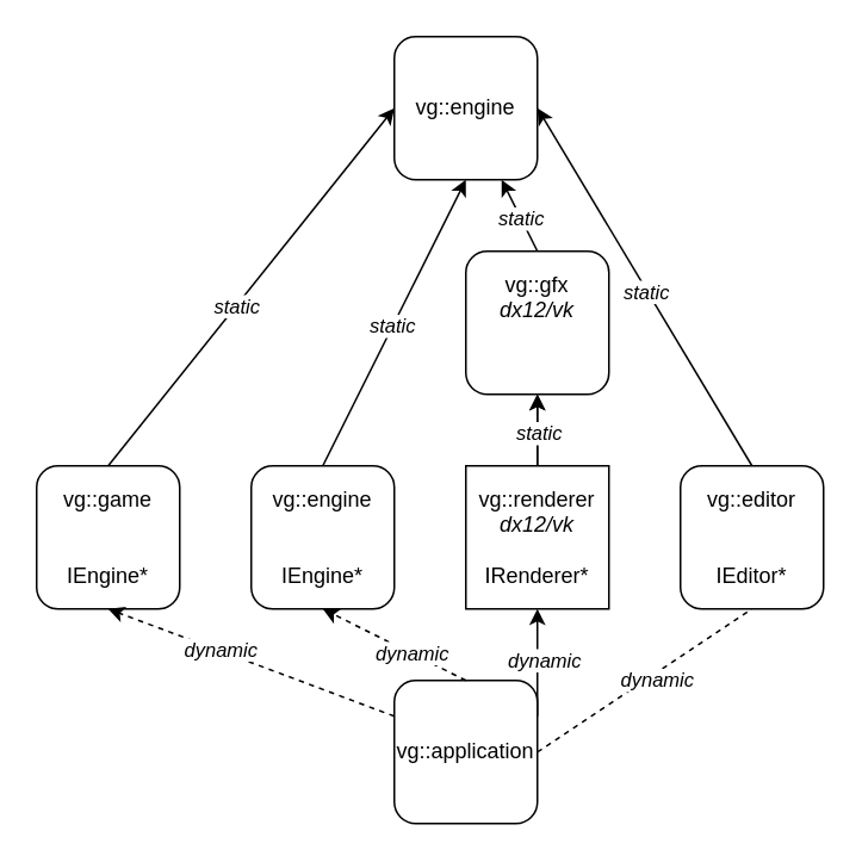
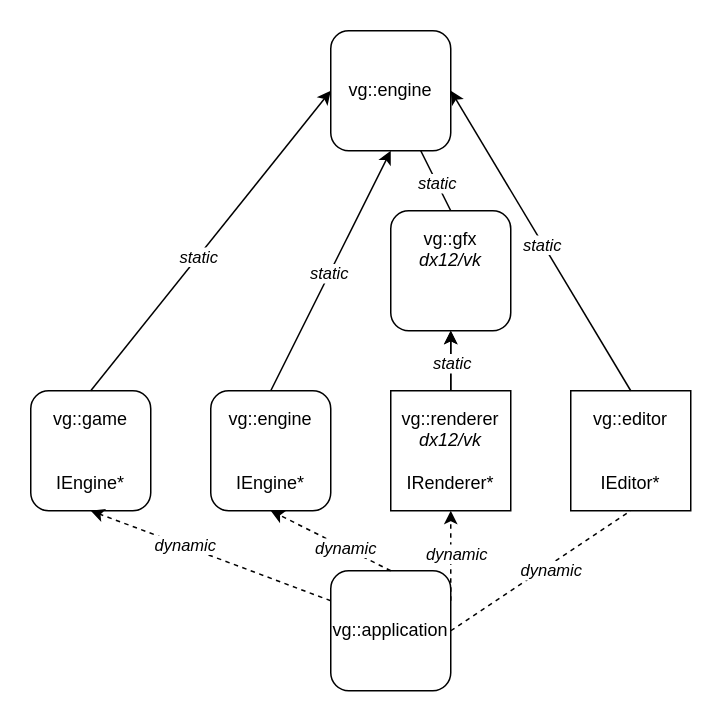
  <mxCell id="0" />
  <mxCell id="1" parent="0" />
  <mxCell id="2" value="vg::engine" style="rounded=1;whiteSpace=wrap;html=1;" vertex="1" parent="1"><mxGeometry x="220" y="20" width="80" height="80" as="geometry" /></mxCell>
  <mxCell id="3" value="vg::engine&lt;br&gt;&lt;br&gt;&lt;br&gt;IEngine*" style="rounded=1;whiteSpace=wrap;html=1;" vertex="1" parent="1"><mxGeometry x="140" y="260" width="80" height="80" as="geometry" /></mxCell>
  <mxCell id="4" value="vg::gfx&lt;br&gt;&lt;i&gt;dx12/vk&lt;br&gt;&lt;br&gt;&lt;br&gt;&lt;/i&gt;" style="rounded=1;whiteSpace=wrap;html=1;" vertex="1" parent="1"><mxGeometry x="260" y="140" width="80" height="80" as="geometry" /></mxCell>
  <mxCell id="5" value="" style="edgeStyle=orthogonalEdgeStyle;rounded=0;orthogonalLoop=1;jettySize=auto;html=1;" edge="1" parent="1" source="6" target="4"><mxGeometry relative="1" as="geometry" /></mxCell>
  <mxCell id="6" value="vg::renderer&lt;br&gt;&lt;i&gt;dx12/vk&lt;/i&gt;&lt;br&gt;&lt;br&gt;IRenderer*" style="whiteSpace=wrap;html=1;rounded=0;" vertex="1" parent="1"><mxGeometry x="260" y="260" width="80" height="80" as="geometry" /></mxCell>
  <mxCell id="7" value="vg::game&lt;br&gt;&lt;br&gt;&lt;br&gt;IEngine*" style="rounded=1;whiteSpace=wrap;html=1;" vertex="1" parent="1"><mxGeometry x="20" y="260" width="80" height="80" as="geometry" /></mxCell>
- <mxCell id="8" value="" style="endArrow=classic;html=1;rounded=0;entryX=0.75;entryY=1;entryDx=0;entryDy=0;exitX=0.5;exitY=0;exitDx=0;exitDy=0;" edge="1" parent="1" source="4" target="2"><mxGeometry width="50" height="50" relative="1" as="geometry"><mxPoint x="330" y="400" as="sourcePoint" /><mxPoint x="380" y="350" as="targetPoint" /></mxGeometry></mxCell>
+ <mxCell id="8" value="" style="endArrow=none;html=1;rounded=0;entryX=0.75;entryY=1;entryDx=0;entryDy=0;exitX=0.5;exitY=0;exitDx=0;exitDy=0;" edge="1" parent="1" source="4" target="2"><mxGeometry width="50" height="50" relative="1" as="geometry"><mxPoint x="330" y="400" as="sourcePoint" /><mxPoint x="380" y="350" as="targetPoint" /></mxGeometry></mxCell>
  <mxCell id="9" value="&lt;i&gt;static&lt;/i&gt;" style="edgeLabel;html=1;align=center;verticalAlign=middle;resizable=0;points=[];" vertex="1" connectable="0" parent="8"><mxGeometry x="-0.075" relative="1" as="geometry"><mxPoint as="offset" /></mxGeometry></mxCell>
  <mxCell id="10" value="" style="endArrow=classic;html=1;rounded=0;entryX=0.5;entryY=1;entryDx=0;entryDy=0;exitX=0.5;exitY=0;exitDx=0;exitDy=0;" edge="1" parent="1" source="3" target="2"><mxGeometry width="50" height="50" relative="1" as="geometry"><mxPoint x="330" y="440" as="sourcePoint" /><mxPoint x="180" y="140" as="targetPoint" /></mxGeometry></mxCell>
  <mxCell id="11" value="&lt;i&gt;static&lt;/i&gt;" style="edgeLabel;html=1;align=center;verticalAlign=middle;resizable=0;points=[];" vertex="1" connectable="0" parent="10"><mxGeometry x="-0.025" y="1" relative="1" as="geometry"><mxPoint as="offset" /></mxGeometry></mxCell>
  <mxCell id="12" value="" style="endArrow=classic;html=1;rounded=0;entryX=0;entryY=0.5;entryDx=0;entryDy=0;exitX=0.5;exitY=0;exitDx=0;exitDy=0;" edge="1" parent="1" source="7" target="2"><mxGeometry width="50" height="50" relative="1" as="geometry"><mxPoint x="330" y="400" as="sourcePoint" /><mxPoint x="380" y="350" as="targetPoint" /></mxGeometry></mxCell>
  <mxCell id="13" value="&lt;i&gt;static&lt;/i&gt;" style="edgeLabel;html=1;align=center;verticalAlign=middle;resizable=0;points=[];" vertex="1" connectable="0" parent="12"><mxGeometry x="-0.109" relative="1" as="geometry"><mxPoint as="offset" /></mxGeometry></mxCell>
  <mxCell id="14" value="" style="endArrow=classic;html=1;rounded=0;entryX=0.5;entryY=1;entryDx=0;entryDy=0;exitX=0.5;exitY=0;exitDx=0;exitDy=0;" edge="1" parent="1" source="6" target="4"><mxGeometry width="50" height="50" relative="1" as="geometry"><mxPoint x="300" y="230" as="sourcePoint" /><mxPoint x="380" y="390" as="targetPoint" /></mxGeometry></mxCell>
  <mxCell id="15" value="&lt;i&gt;static&lt;/i&gt;" style="edgeLabel;html=1;align=center;verticalAlign=middle;resizable=0;points=[];" vertex="1" connectable="0" parent="14"><mxGeometry x="-0.05" relative="1" as="geometry"><mxPoint as="offset" /></mxGeometry></mxCell>
  <mxCell id="16" value="vg::application" style="rounded=1;whiteSpace=wrap;html=1;" vertex="1" parent="1"><mxGeometry x="220" y="380" width="80" height="80" as="geometry" /></mxCell>
  <mxCell id="17" value="" style="endArrow=classic;dashed=1;html=1;rounded=0;entryX=0.5;entryY=1;entryDx=0;entryDy=0;exitX=0;exitY=0.25;exitDx=0;exitDy=0;shadow=0;endFill=1;" edge="1" parent="1" source="16" target="7"><mxGeometry width="50" height="50" relative="1" as="geometry"><mxPoint x="330" y="480" as="sourcePoint" /><mxPoint x="380" y="430" as="targetPoint" /></mxGeometry></mxCell>
  <mxCell id="18" value="&lt;i&gt;dynamic&lt;/i&gt;" style="edgeLabel;html=1;align=center;verticalAlign=middle;resizable=0;points=[];" vertex="1" connectable="0" parent="17"><mxGeometry x="0.212" y="-1" relative="1" as="geometry"><mxPoint as="offset" /></mxGeometry></mxCell>
  <mxCell id="19" value="" style="endArrow=classic;dashed=1;html=1;rounded=0;entryX=0.5;entryY=1;entryDx=0;entryDy=0;exitX=0.5;exitY=0;exitDx=0;exitDy=0;shadow=0;endFill=1;" edge="1" parent="1" source="16" target="3"><mxGeometry width="50" height="50" relative="1" as="geometry"><mxPoint x="150" y="370" as="sourcePoint" /><mxPoint x="70" y="310" as="targetPoint" /></mxGeometry></mxCell>
  <mxCell id="20" value="&lt;i&gt;dynamic&lt;/i&gt;" style="edgeLabel;html=1;align=center;verticalAlign=middle;resizable=0;points=[];" vertex="1" connectable="0" parent="19"><mxGeometry x="-0.25" relative="1" as="geometry"><mxPoint as="offset" /></mxGeometry></mxCell>
- <mxCell id="21" value="" style="endArrow=classic;dashed=0;html=1;rounded=0;entryX=0.5;entryY=1;entryDx=0;entryDy=0;exitX=1;exitY=0.25;exitDx=0;exitDy=0;shadow=0;endFill=1;" edge="1" parent="1" source="16" target="6"><mxGeometry width="50" height="50" relative="1" as="geometry"><mxPoint x="190" y="350" as="sourcePoint" /><mxPoint x="190" y="310" as="targetPoint" /></mxGeometry></mxCell>
+ <mxCell id="21" value="" style="endArrow=classic;dashed=1;html=1;rounded=0;entryX=0.5;entryY=1;entryDx=0;entryDy=0;exitX=1;exitY=0.25;exitDx=0;exitDy=0;shadow=0;endFill=1;" edge="1" parent="1" source="16" target="6"><mxGeometry width="50" height="50" relative="1" as="geometry"><mxPoint x="190" y="350" as="sourcePoint" /><mxPoint x="190" y="310" as="targetPoint" /></mxGeometry></mxCell>
  <mxCell id="22" value="&lt;i&gt;dynamic&lt;/i&gt;" style="edgeLabel;html=1;align=center;verticalAlign=middle;resizable=0;points=[];" vertex="1" connectable="0" parent="21"><mxGeometry x="0.08" y="-3" relative="1" as="geometry"><mxPoint as="offset" /></mxGeometry></mxCell>
- <mxCell id="23" value="vg::editor&lt;br&gt;&lt;br&gt;&lt;br&gt;IEditor*" style="rounded=1;whiteSpace=wrap;html=1;" vertex="1" parent="1"><mxGeometry x="380" y="260" width="80" height="80" as="geometry" /></mxCell>
+ <mxCell id="23" value="vg::editor&lt;br&gt;&lt;br&gt;&lt;br&gt;IEditor*" style="whiteSpace=wrap;html=1;rounded=0;" vertex="1" parent="1"><mxGeometry x="380" y="260" width="80" height="80" as="geometry" /></mxCell>
  <mxCell id="24" value="" style="endArrow=none;dashed=1;html=1;rounded=0;entryX=0.5;entryY=1;entryDx=0;entryDy=0;exitX=1;exitY=0.5;exitDx=0;exitDy=0;shadow=0;endFill=1;" edge="1" parent="1" source="16" target="23"><mxGeometry width="50" height="50" relative="1" as="geometry"><mxPoint x="230" y="410" as="sourcePoint" /><mxPoint x="310" y="350" as="targetPoint" /></mxGeometry></mxCell>
  <mxCell id="25" value="&lt;i&gt;dynamic&lt;/i&gt;" style="edgeLabel;html=1;align=center;verticalAlign=middle;resizable=0;points=[];" vertex="1" connectable="0" parent="24"><mxGeometry x="0.08" y="-3" relative="1" as="geometry"><mxPoint as="offset" /></mxGeometry></mxCell>
  <mxCell id="26" value="" style="endArrow=classic;html=1;rounded=0;entryX=1;entryY=0.5;entryDx=0;entryDy=0;exitX=0.5;exitY=0;exitDx=0;exitDy=0;" edge="1" parent="1" source="23" target="2"><mxGeometry width="50" height="50" relative="1" as="geometry"><mxPoint x="190" y="270" as="sourcePoint" /><mxPoint x="270" y="110" as="targetPoint" /></mxGeometry></mxCell>
  <mxCell id="27" value="&lt;i&gt;static&lt;/i&gt;" style="edgeLabel;html=1;align=center;verticalAlign=middle;resizable=0;points=[];" vertex="1" connectable="0" parent="26"><mxGeometry x="-0.025" y="1" relative="1" as="geometry"><mxPoint as="offset" /></mxGeometry></mxCell>
